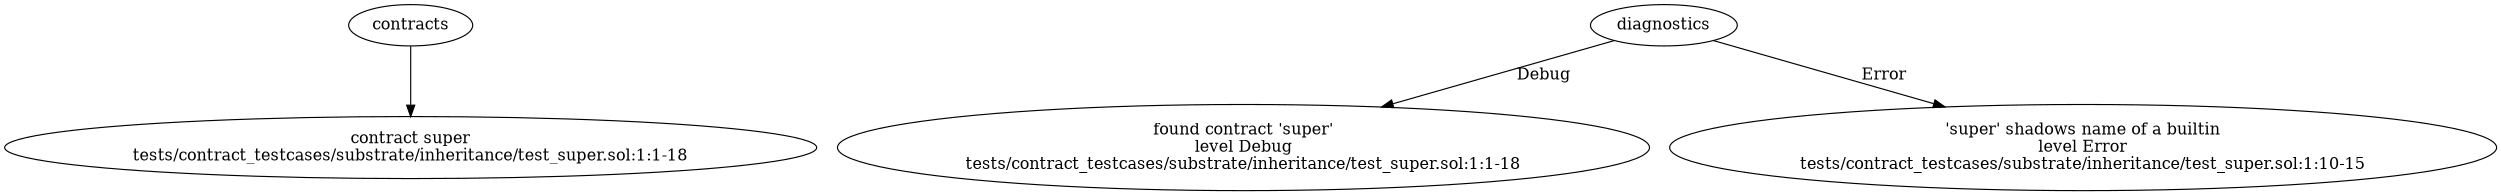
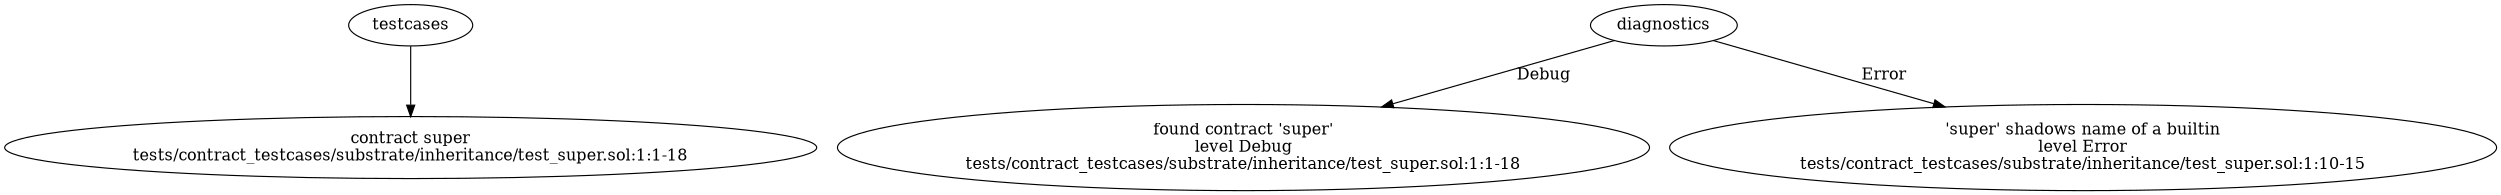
  strict digraph {
    n1 [label="contract super\ntests/contract_testcases/substrate/inheritance/test_super.sol:1:1-18"]
    n2 [label="found contract 'super'\nlevel Debug\ntests/contract_testcases/substrate/inheritance/test_super.sol:1:1-18"]
    n3 [label="'super' shadows name of a builtin\nlevel Error\ntests/contract_testcases/substrate/inheritance/test_super.sol:1:10-15"]
-   contracts
+   contracts [label=testcases]
    diagnostics
    contracts -> n1
    diagnostics -> n2 [label=Debug]
    diagnostics -> n3 [label=Error]
  }
